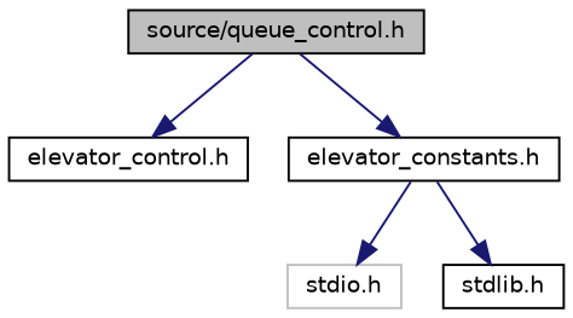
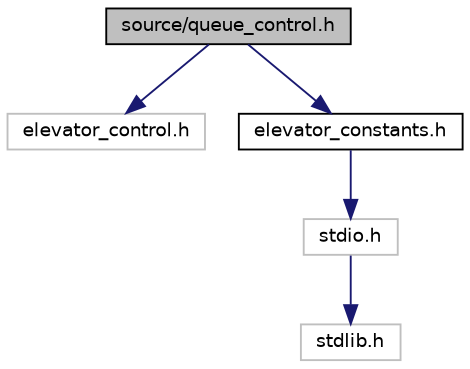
  digraph {
    fontname="DejaVu Sans"
    node [color=black fillcolor=white fontname="DejaVu Sans" fontsize=10 shape=record style=filled]
    edge [color=midnightblue fontname="DejaVu Sans" fontsize=10 labelfontname=Helvetica labelfontsize=10 style=solid]
    n1 [fillcolor=grey75 fontcolor=black height=0.2 label="source/queue_control.h" width=0.4]
-   n2 [height=0.2 label="elevator_control.h" width=0.4]
+   n2 [color=grey75 height=0.2 label="elevator_control.h" width=0.4]
    n3 [height=0.2 label="elevator_constants.h" width=0.4]
    n4 [color=grey75 height=0.2 label="stdio.h" width=0.4]
-   n5 [height=0.2 label="stdlib.h" width=0.4]
+   n5 [color=grey75 height=0.2 label="stdlib.h" width=0.4]
    n1 -> n2
    n1 -> n3
    n3 -> n4
-   n3 -> n5
+   n4 -> n5
  }
